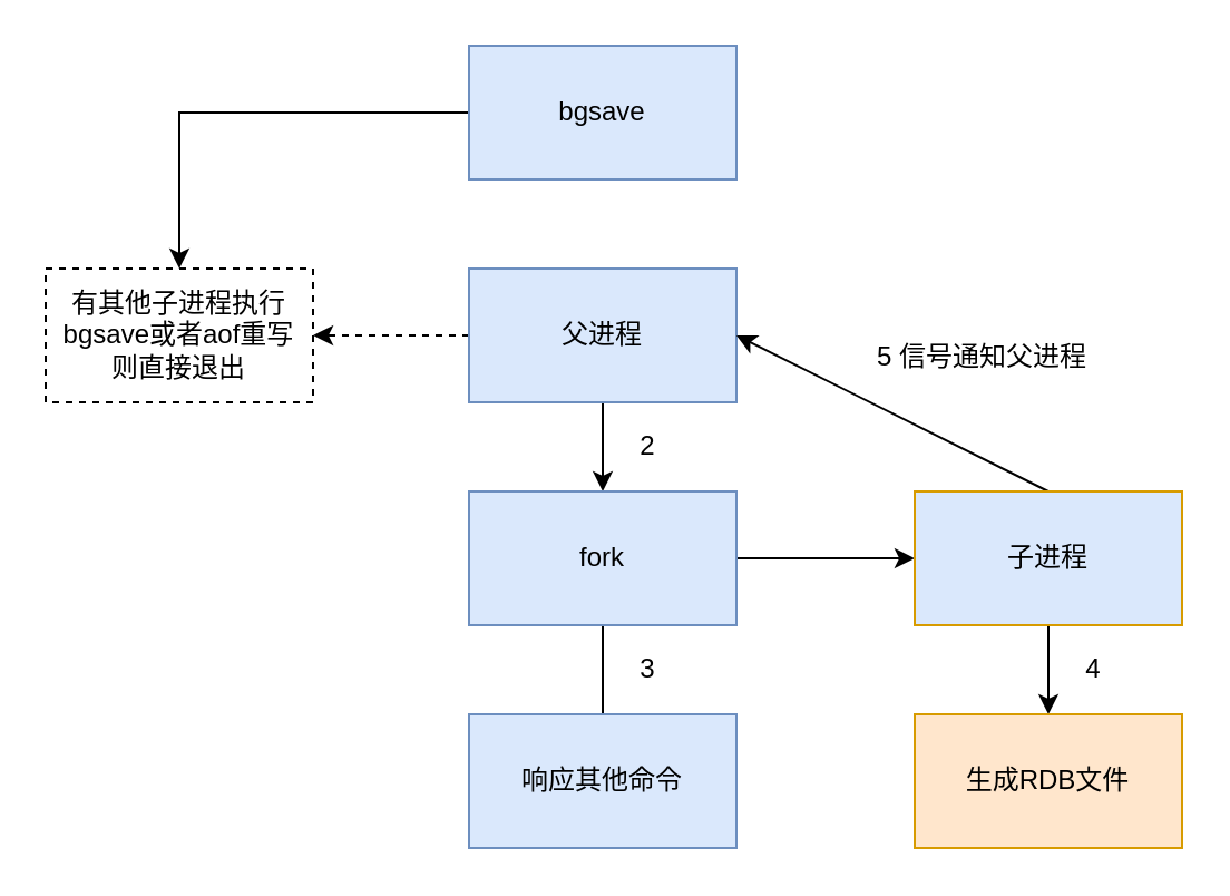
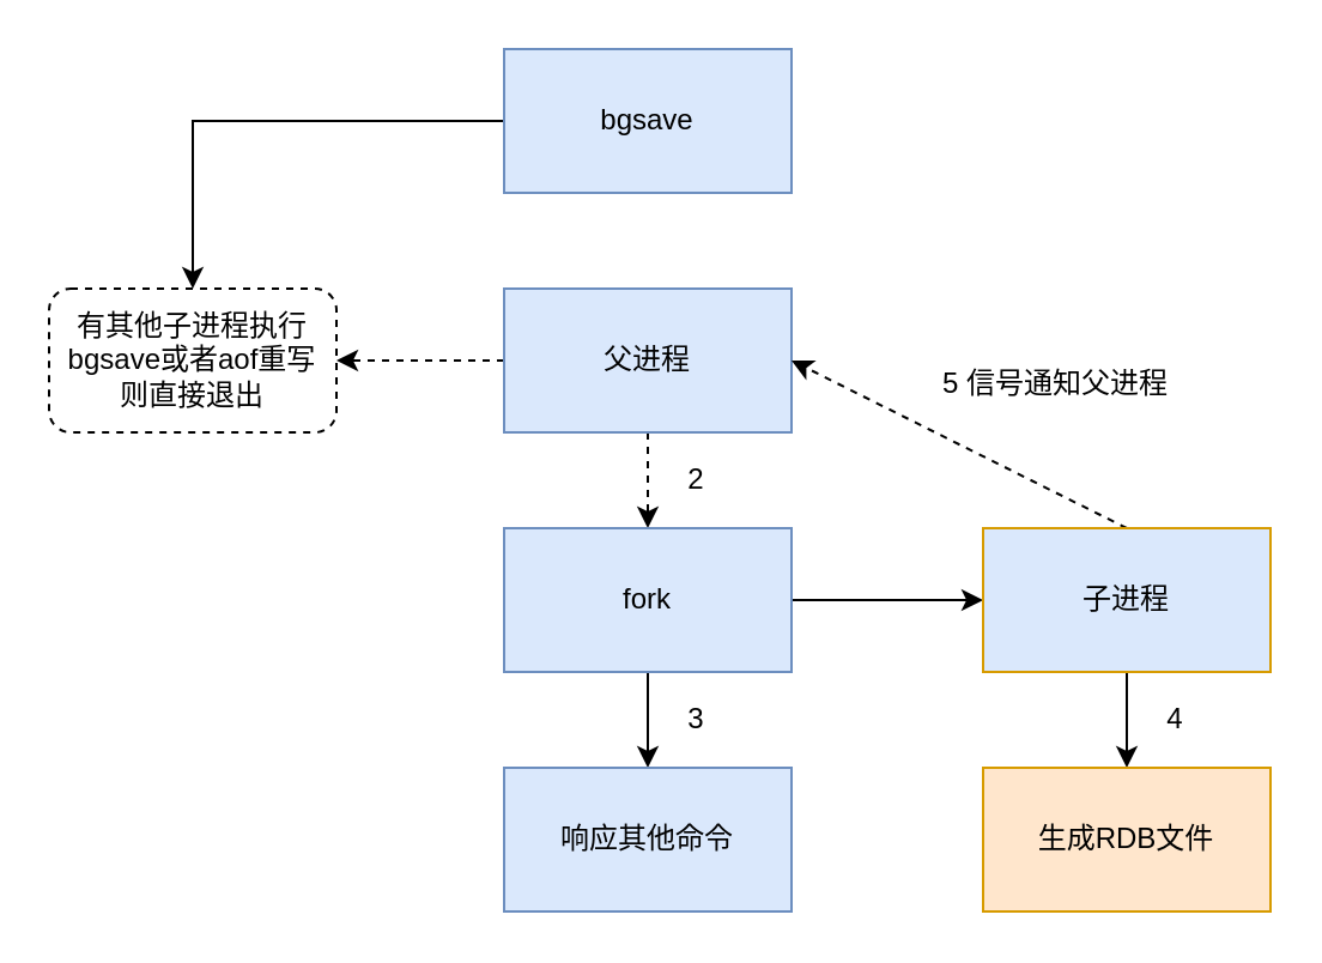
  <mxCell id="0" />
  <mxCell id="1" parent="0" />
  <mxCell id="2" value="" style="edgeStyle=orthogonalEdgeStyle;rounded=0;orthogonalLoop=1;jettySize=auto;html=1;" edge="1" parent="1" source="3" target="15"><mxGeometry relative="1" as="geometry" /></mxCell>
  <mxCell id="3" value="bgsave" style="rounded=0;whiteSpace=wrap;html=1;fillColor=#dae8fc;strokeColor=#6c8ebf;" vertex="1" parent="1"><mxGeometry x="210" y="20" width="120" height="60" as="geometry" /></mxCell>
- <mxCell id="4" value="" style="edgeStyle=orthogonalEdgeStyle;rounded=0;orthogonalLoop=1;jettySize=auto;html=1;" edge="1" parent="1" source="6" target="9"><mxGeometry relative="1" as="geometry" /></mxCell>
+ <mxCell id="4" value="" style="edgeStyle=orthogonalEdgeStyle;rounded=0;orthogonalLoop=1;jettySize=auto;html=1;dashed=1;" edge="1" parent="1" source="6" target="9"><mxGeometry relative="1" as="geometry" /></mxCell>
  <mxCell id="5" style="edgeStyle=none;rounded=0;orthogonalLoop=1;jettySize=auto;html=1;exitX=0;exitY=0.5;exitDx=0;exitDy=0;entryX=1;entryY=0.5;entryDx=0;entryDy=0;dashed=1;" edge="1" parent="1" source="6" target="15"><mxGeometry relative="1" as="geometry" /></mxCell>
  <mxCell id="6" value="父进程" style="rounded=0;whiteSpace=wrap;html=1;fillColor=#dae8fc;strokeColor=#6c8ebf;" vertex="1" parent="1"><mxGeometry x="210" y="120" width="120" height="60" as="geometry" /></mxCell>
- <mxCell id="7" value="" style="edgeStyle=orthogonalEdgeStyle;rounded=0;orthogonalLoop=1;jettySize=auto;html=1;endArrow=none;" edge="1" parent="1" source="9" target="10"><mxGeometry relative="1" as="geometry" /></mxCell>
+ <mxCell id="7" value="" style="edgeStyle=orthogonalEdgeStyle;rounded=0;orthogonalLoop=1;jettySize=auto;html=1;" edge="1" parent="1" source="9" target="10"><mxGeometry relative="1" as="geometry" /></mxCell>
  <mxCell id="8" value="" style="edgeStyle=orthogonalEdgeStyle;rounded=0;orthogonalLoop=1;jettySize=auto;html=1;" edge="1" parent="1" source="9" target="13"><mxGeometry relative="1" as="geometry" /></mxCell>
  <mxCell id="9" value="fork" style="rounded=0;whiteSpace=wrap;html=1;fillColor=#dae8fc;strokeColor=#6c8ebf;" vertex="1" parent="1"><mxGeometry x="210" y="220" width="120" height="60" as="geometry" /></mxCell>
  <mxCell id="10" value="响应其他命令" style="rounded=0;whiteSpace=wrap;html=1;fillColor=#dae8fc;strokeColor=#6c8ebf;" vertex="1" parent="1"><mxGeometry x="210" y="320" width="120" height="60" as="geometry" /></mxCell>
- <mxCell id="11" style="rounded=0;orthogonalLoop=1;jettySize=auto;html=1;exitX=0.5;exitY=0;exitDx=0;exitDy=0;entryX=1;entryY=0.5;entryDx=0;entryDy=0;" edge="1" parent="1" source="13" target="6"><mxGeometry relative="1" as="geometry" /></mxCell>
+ <mxCell id="11" style="rounded=0;orthogonalLoop=1;jettySize=auto;html=1;exitX=0.5;exitY=0;exitDx=0;exitDy=0;entryX=1;entryY=0.5;entryDx=0;entryDy=0;dashed=1;" edge="1" parent="1" source="13" target="6"><mxGeometry relative="1" as="geometry" /></mxCell>
  <mxCell id="12" value="" style="edgeStyle=none;rounded=0;orthogonalLoop=1;jettySize=auto;html=1;" edge="1" parent="1" source="13" target="14"><mxGeometry relative="1" as="geometry" /></mxCell>
  <mxCell id="13" value="子进程" style="rounded=0;whiteSpace=wrap;html=1;fillColor=#dae8fc;strokeColor=#d79b00;" vertex="1" parent="1"><mxGeometry x="410" y="220" width="120" height="60" as="geometry" /></mxCell>
  <mxCell id="14" value="生成RDB文件" style="rounded=0;whiteSpace=wrap;html=1;fillColor=#ffe6cc;strokeColor=#d79b00;" vertex="1" parent="1"><mxGeometry x="410" y="320" width="120" height="60" as="geometry" /></mxCell>
- <mxCell id="15" value="&lt;span&gt;有其他子进程执行&lt;br&gt;&lt;/span&gt;bgsave或者aof重写&lt;br&gt;则直接退出" style="whiteSpace=wrap;html=1;dashed=1;rounded=0;" vertex="1" parent="1"><mxGeometry x="20" y="120" width="120" height="60" as="geometry" /></mxCell>
+ <mxCell id="15" value="&lt;span&gt;有其他子进程执行&lt;br&gt;&lt;/span&gt;bgsave或者aof重写&lt;br&gt;则直接退出" style="rounded=1;whiteSpace=wrap;html=1;dashed=1;" vertex="1" parent="1"><mxGeometry x="20" y="120" width="120" height="60" as="geometry" /></mxCell>
  <mxCell id="16" value="5 信号通知父进程" style="text;html=1;align=center;verticalAlign=middle;resizable=0;points=[];autosize=1;strokeColor=none;fillColor=none;" vertex="1" parent="1"><mxGeometry x="385" y="150" width="110" height="20" as="geometry" /></mxCell>
  <mxCell id="17" value="2" style="text;html=1;align=center;verticalAlign=middle;resizable=0;points=[];autosize=1;strokeColor=none;fillColor=none;" vertex="1" parent="1"><mxGeometry x="280" y="190" width="20" height="20" as="geometry" /></mxCell>
  <mxCell id="18" value="3" style="text;html=1;align=center;verticalAlign=middle;resizable=0;points=[];autosize=1;strokeColor=none;fillColor=none;" vertex="1" parent="1"><mxGeometry x="280" y="290" width="20" height="20" as="geometry" /></mxCell>
  <mxCell id="19" value="4" style="text;html=1;align=center;verticalAlign=middle;resizable=0;points=[];autosize=1;strokeColor=none;fillColor=none;" vertex="1" parent="1"><mxGeometry x="480" y="290" width="20" height="20" as="geometry" /></mxCell>
